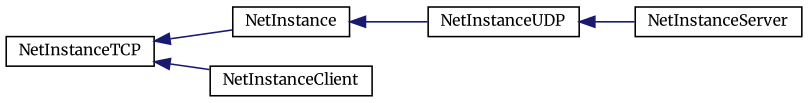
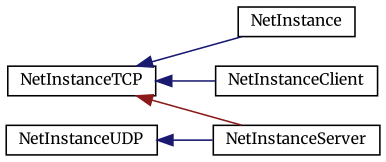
  digraph {
    fontname=Merriweather
    rankdir=LR
    node [color=black fillcolor=white fontname=Merriweather fontsize=10 shape=record style=filled]
    edge [color=midnightblue dir=back fontname=Merriweather fontsize=10 labelfontname=FreeSans labelfontsize=10 style=solid]
    n1 [height=0.2 label=NetInstance width=0.4]
    n2 [height=0.2 label=NetInstanceUDP width=0.4]
    n3 [height=0.2 label=NetInstanceTCP width=0.4]
    n4 [height=0.2 label=NetInstanceClient width=0.4]
    n5 [height=0.2 label=NetInstanceServer width=0.4]
-   n1 -> n2
    n2 -> n5
    n3 -> n1
    n3 -> n4
+   n3 -> n5 [color=firebrick4]
  }
